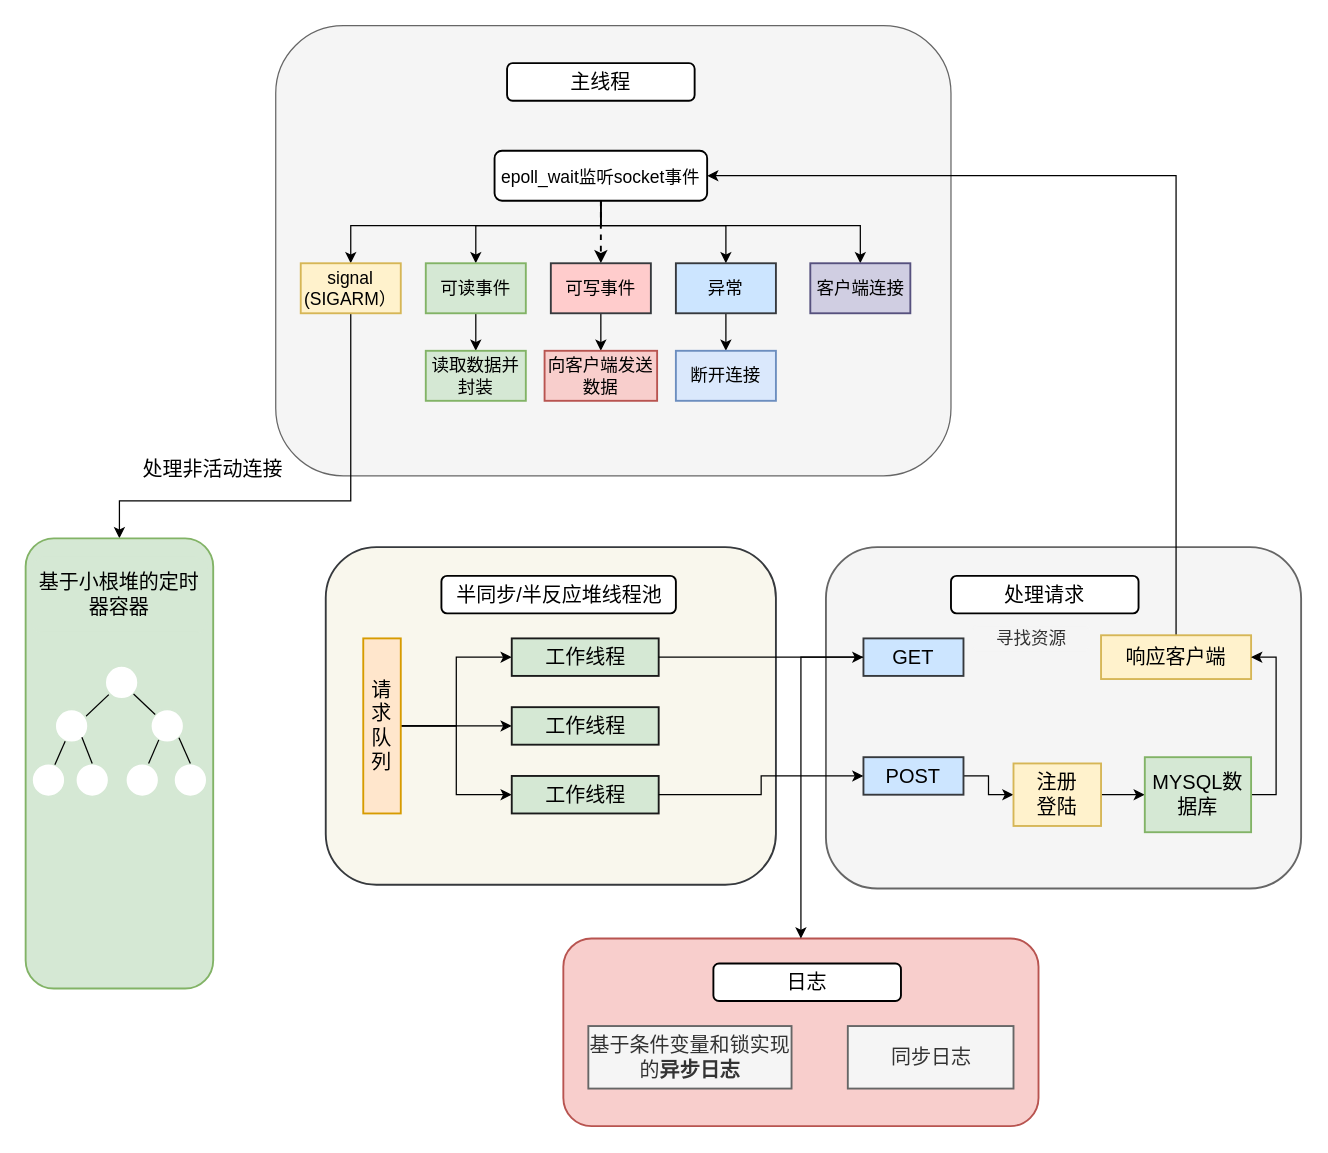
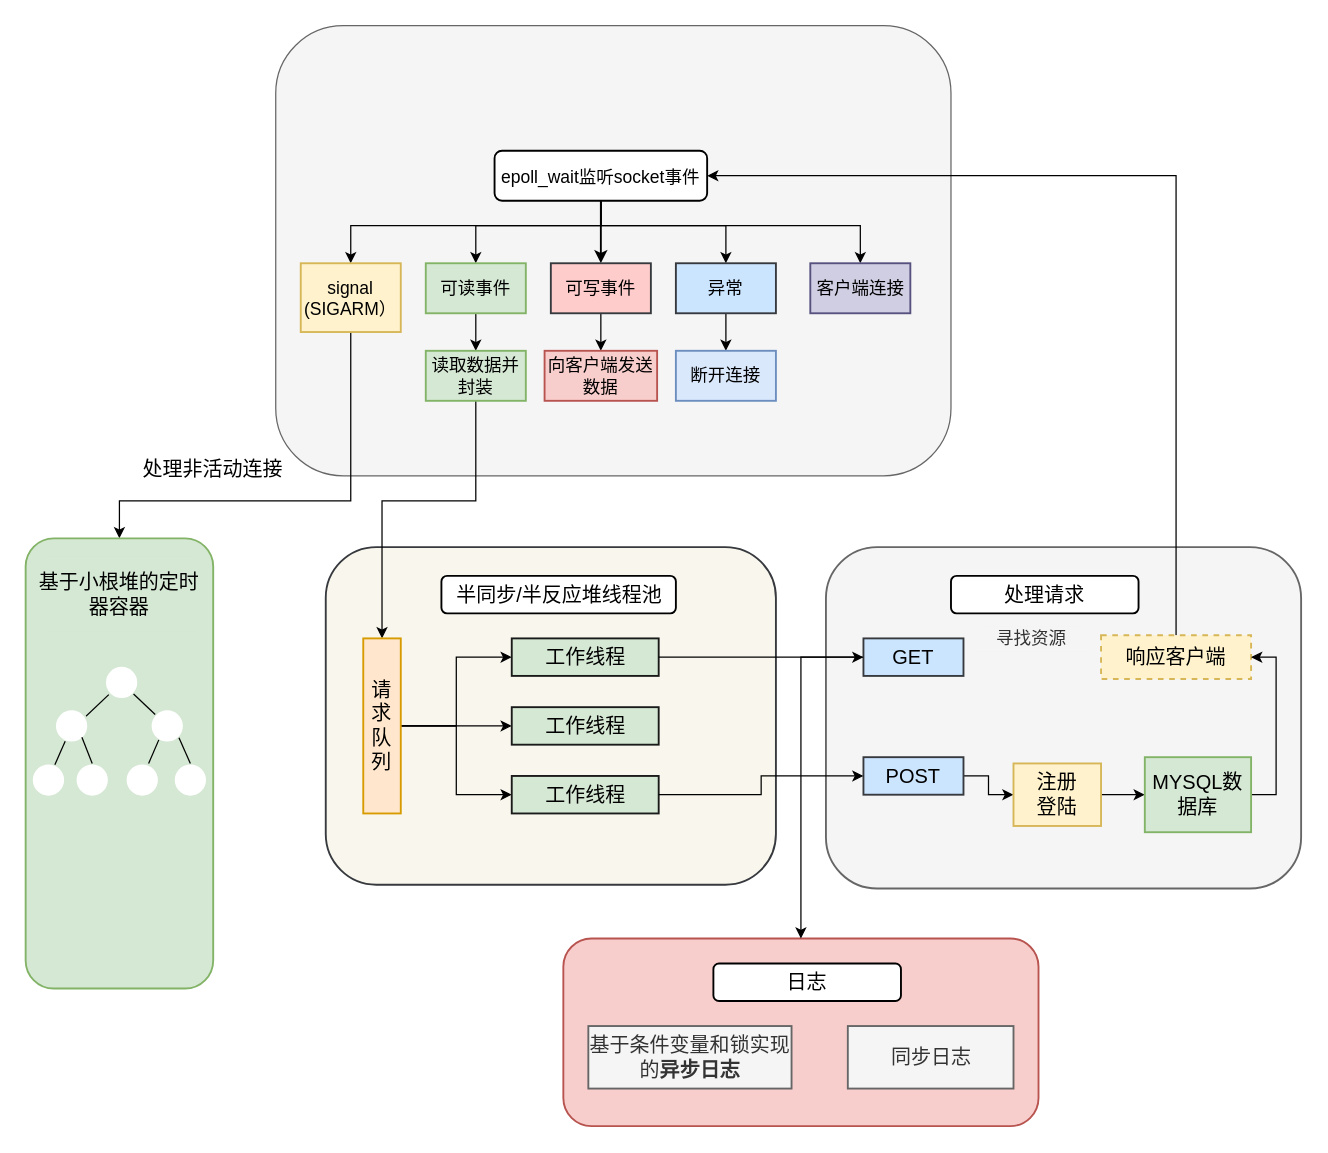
  <mxCell id="0" />
  <mxCell id="1" parent="0" />
  <mxCell id="2" value="" style="rounded=1;whiteSpace=wrap;html=1;shadow=0;fontSize=20;strokeColor=#b85450;strokeWidth=1.5;fillColor=#f8cecc;" vertex="1" parent="1"><mxGeometry x="450" y="750" width="380" height="150" as="geometry" /></mxCell>
  <mxCell id="3" value="" style="rounded=1;whiteSpace=wrap;html=1;shadow=0;fontSize=14;strokeWidth=1.5;fillColor=#f9f7ed;strokeColor=#36393d;" vertex="1" parent="1"><mxGeometry x="260" y="437" width="360" height="270" as="geometry" /></mxCell>
  <mxCell id="4" value="" style="rounded=1;whiteSpace=wrap;html=1;fillColor=#f5f5f5;strokeColor=#666666;strokeWidth=1;shadow=0;fontColor=#333333;" vertex="1" parent="1"><mxGeometry x="220" y="20" width="540" height="360" as="geometry" /></mxCell>
- <mxCell id="5" value="&lt;font style=&quot;font-size: 16px&quot;&gt;主线程&lt;/font&gt;" style="rounded=1;whiteSpace=wrap;html=1;shadow=0;strokeWidth=1.5;" vertex="1" parent="1"><mxGeometry x="405" y="50" width="150" height="30" as="geometry" /></mxCell>
  <mxCell id="6" style="edgeStyle=orthogonalEdgeStyle;rounded=0;orthogonalLoop=1;jettySize=auto;html=1;entryX=0.5;entryY=0;entryDx=0;entryDy=0;fontSize=16;strokeWidth=1;" edge="1" parent="1" source="11" target="13"><mxGeometry relative="1" as="geometry"><Array as="points"><mxPoint x="480" y="180" /><mxPoint x="280" y="180" /></Array></mxGeometry></mxCell>
  <mxCell id="7" style="edgeStyle=orthogonalEdgeStyle;rounded=0;orthogonalLoop=1;jettySize=auto;html=1;entryX=0.5;entryY=0;entryDx=0;entryDy=0;fontSize=16;strokeWidth=1;" edge="1" parent="1" source="11" target="15"><mxGeometry relative="1" as="geometry"><Array as="points"><mxPoint x="480" y="180" /><mxPoint x="380" y="180" /></Array></mxGeometry></mxCell>
- <mxCell id="8" style="edgeStyle=orthogonalEdgeStyle;rounded=0;orthogonalLoop=1;jettySize=auto;html=1;entryX=0.5;entryY=0;entryDx=0;entryDy=0;fontSize=16;strokeWidth=1.5;dashed=1;" edge="1" parent="1" source="11" target="17"><mxGeometry relative="1" as="geometry" /></mxCell>
+ <mxCell id="8" style="edgeStyle=orthogonalEdgeStyle;rounded=0;orthogonalLoop=1;jettySize=auto;html=1;entryX=0.5;entryY=0;entryDx=0;entryDy=0;fontSize=16;strokeWidth=1.5;" edge="1" parent="1" source="11" target="17"><mxGeometry relative="1" as="geometry" /></mxCell>
  <mxCell id="9" style="edgeStyle=orthogonalEdgeStyle;rounded=0;orthogonalLoop=1;jettySize=auto;html=1;entryX=0.5;entryY=0;entryDx=0;entryDy=0;fontSize=16;strokeWidth=1;" edge="1" parent="1" source="11" target="19"><mxGeometry relative="1" as="geometry"><Array as="points"><mxPoint x="480" y="180" /><mxPoint x="580" y="180" /></Array></mxGeometry></mxCell>
  <mxCell id="10" style="edgeStyle=orthogonalEdgeStyle;rounded=0;orthogonalLoop=1;jettySize=auto;html=1;entryX=0.5;entryY=0;entryDx=0;entryDy=0;fontSize=16;strokeWidth=1;" edge="1" parent="1" source="11" target="31"><mxGeometry relative="1" as="geometry"><Array as="points"><mxPoint x="480" y="180" /><mxPoint x="688" y="180" /></Array></mxGeometry></mxCell>
  <mxCell id="11" value="&lt;font style=&quot;font-size: 14px&quot;&gt;epoll_wait监听socket事件&lt;/font&gt;" style="rounded=1;whiteSpace=wrap;html=1;shadow=0;fontSize=16;strokeWidth=1.5;" vertex="1" parent="1"><mxGeometry x="395" y="120" width="170" height="40" as="geometry" /></mxCell>
  <mxCell id="12" style="edgeStyle=orthogonalEdgeStyle;rounded=0;orthogonalLoop=1;jettySize=auto;html=1;entryX=0.5;entryY=0;entryDx=0;entryDy=0;fontSize=16;strokeWidth=1;" edge="1" parent="1" source="13" target="52"><mxGeometry relative="1" as="geometry"><Array as="points"><mxPoint x="280" y="400" /><mxPoint x="95" y="400" /></Array></mxGeometry></mxCell>
- <mxCell id="13" value="signal&lt;br&gt;(SIGARM）" style="rounded=0;whiteSpace=wrap;html=1;shadow=0;fontSize=14;strokeWidth=1.5;fillColor=#fff2cc;strokeColor=#d6b656;" vertex="1" parent="1"><mxGeometry x="240" y="210" width="80" height="40" as="geometry" /></mxCell>
+ <mxCell id="13" value="signal&lt;br&gt;(SIGARM）" style="rounded=0;whiteSpace=wrap;html=1;shadow=0;fontSize=14;strokeWidth=1.5;fillColor=#fff2cc;strokeColor=#d6b656;" vertex="1" parent="1"><mxGeometry x="240" y="210" width="80" height="55" as="geometry" /></mxCell>
  <mxCell id="14" style="edgeStyle=orthogonalEdgeStyle;rounded=0;orthogonalLoop=1;jettySize=auto;html=1;entryX=0.5;entryY=0;entryDx=0;entryDy=0;fontSize=14;" edge="1" parent="1" source="15"><mxGeometry relative="1" as="geometry"><mxPoint x="380" y="280" as="targetPoint" /></mxGeometry></mxCell>
  <mxCell id="15" value="可读事件" style="rounded=0;whiteSpace=wrap;html=1;shadow=0;fontSize=14;strokeWidth=1.5;fillColor=#d5e8d4;strokeColor=#82b366;" vertex="1" parent="1"><mxGeometry x="340" y="210" width="80" height="40" as="geometry" /></mxCell>
  <mxCell id="16" style="edgeStyle=orthogonalEdgeStyle;rounded=0;orthogonalLoop=1;jettySize=auto;html=1;entryX=0.5;entryY=0;entryDx=0;entryDy=0;fontSize=16;strokeWidth=1;" edge="1" parent="1" source="17" target="50"><mxGeometry relative="1" as="geometry" /></mxCell>
  <mxCell id="17" value="可写事件" style="rounded=0;whiteSpace=wrap;html=1;shadow=0;fontSize=14;strokeWidth=1.5;fillColor=#ffcccc;strokeColor=#36393d;" vertex="1" parent="1"><mxGeometry x="440" y="210" width="80" height="40" as="geometry" /></mxCell>
  <mxCell id="18" style="edgeStyle=orthogonalEdgeStyle;rounded=0;orthogonalLoop=1;jettySize=auto;html=1;entryX=0.5;entryY=0;entryDx=0;entryDy=0;fontSize=16;strokeWidth=1;" edge="1" parent="1" source="19" target="51"><mxGeometry relative="1" as="geometry" /></mxCell>
  <mxCell id="19" value="异常" style="rounded=0;whiteSpace=wrap;html=1;shadow=0;fontSize=14;strokeWidth=1.5;fillColor=#cce5ff;strokeColor=#36393d;" vertex="1" parent="1"><mxGeometry x="540" y="210" width="80" height="40" as="geometry" /></mxCell>
+ <mxCell id="20" style="edgeStyle=orthogonalEdgeStyle;rounded=0;orthogonalLoop=1;jettySize=auto;html=1;entryX=0.5;entryY=0;entryDx=0;entryDy=0;fontSize=16;strokeWidth=1;" edge="1" parent="1" source="21" target="26"><mxGeometry relative="1" as="geometry"><Array as="points"><mxPoint x="380" y="400" /><mxPoint x="305" y="400" /></Array></mxGeometry></mxCell>
  <mxCell id="21" value="读取数据并封装" style="rounded=0;whiteSpace=wrap;html=1;shadow=0;fontSize=14;strokeWidth=1.5;fillColor=#d5e8d4;strokeColor=#82b366;" vertex="1" parent="1"><mxGeometry x="340" y="280" width="80" height="40" as="geometry" /></mxCell>
  <mxCell id="22" value="&lt;font style=&quot;font-size: 16px&quot;&gt;半同步/半反应堆线程池&lt;/font&gt;" style="rounded=1;whiteSpace=wrap;html=1;shadow=0;strokeWidth=1.5;" vertex="1" parent="1"><mxGeometry x="352.5" y="460" width="187.5" height="30" as="geometry" /></mxCell>
  <mxCell id="23" style="edgeStyle=orthogonalEdgeStyle;rounded=0;orthogonalLoop=1;jettySize=auto;html=1;entryX=0;entryY=0.5;entryDx=0;entryDy=0;fontSize=16;" edge="1" parent="1" source="26" target="27"><mxGeometry relative="1" as="geometry" /></mxCell>
  <mxCell id="24" style="edgeStyle=orthogonalEdgeStyle;rounded=0;orthogonalLoop=1;jettySize=auto;html=1;entryX=0;entryY=0.5;entryDx=0;entryDy=0;fontSize=16;" edge="1" parent="1" source="26" target="28"><mxGeometry relative="1" as="geometry" /></mxCell>
  <mxCell id="25" style="edgeStyle=orthogonalEdgeStyle;rounded=0;orthogonalLoop=1;jettySize=auto;html=1;entryX=0;entryY=0.5;entryDx=0;entryDy=0;fontSize=16;" edge="1" parent="1" source="26" target="29"><mxGeometry relative="1" as="geometry" /></mxCell>
  <mxCell id="26" value="&lt;font style=&quot;font-size: 16px&quot;&gt;请求队列&lt;/font&gt;" style="rounded=0;whiteSpace=wrap;html=1;shadow=0;fontSize=14;strokeWidth=1.5;fillColor=#ffe6cc;strokeColor=#d79b00;" vertex="1" parent="1"><mxGeometry x="290" y="510" width="30" height="140" as="geometry" /></mxCell>
  <mxCell id="27" value="工作线程" style="rounded=0;whiteSpace=wrap;html=1;shadow=0;fontSize=16;strokeWidth=1.5;fillColor=#d5e8d4;strokeColor=#1A1A1A;" vertex="1" parent="1"><mxGeometry x="408.75" y="510" width="117.5" height="30" as="geometry" /></mxCell>
  <mxCell id="28" value="工作线程" style="rounded=0;whiteSpace=wrap;html=1;shadow=0;fontSize=16;strokeWidth=1.5;fillColor=#d5e8d4;strokeColor=#1A1A1A;" vertex="1" parent="1"><mxGeometry x="408.75" y="565" width="117.5" height="30" as="geometry" /></mxCell>
  <mxCell id="29" value="工作线程" style="rounded=0;whiteSpace=wrap;html=1;shadow=0;fontSize=16;strokeWidth=1.5;fillColor=#d5e8d4;strokeColor=#1A1A1A;" vertex="1" parent="1"><mxGeometry x="408.75" y="620" width="117.5" height="30" as="geometry" /></mxCell>
  <mxCell id="30" value="" style="rounded=1;whiteSpace=wrap;html=1;shadow=0;fontSize=16;strokeWidth=1.5;fillColor=#f5f5f5;strokeColor=#666666;fontColor=#333333;" vertex="1" parent="1"><mxGeometry x="660" y="437" width="380" height="273" as="geometry" /></mxCell>
  <mxCell id="31" value="客户端连接" style="rounded=0;whiteSpace=wrap;html=1;shadow=0;fontSize=14;strokeWidth=1.5;fillColor=#d0cee2;strokeColor=#56517e;" vertex="1" parent="1"><mxGeometry x="647.5" y="210" width="80" height="40" as="geometry" /></mxCell>
  <mxCell id="32" value="&lt;font style=&quot;font-size: 16px&quot;&gt;处理请求&lt;/font&gt;" style="rounded=1;whiteSpace=wrap;html=1;shadow=0;strokeWidth=1.5;" vertex="1" parent="1"><mxGeometry x="760" y="460" width="150" height="30" as="geometry" /></mxCell>
  <mxCell id="33" style="edgeStyle=orthogonalEdgeStyle;rounded=0;orthogonalLoop=1;jettySize=auto;html=1;entryX=0.5;entryY=0;entryDx=0;entryDy=0;fontSize=16;strokeWidth=1;" edge="1" parent="1" source="34" target="2"><mxGeometry relative="1" as="geometry"><Array as="points"><mxPoint x="640" y="525" /></Array></mxGeometry></mxCell>
  <mxCell id="34" value="GET" style="rounded=0;whiteSpace=wrap;html=1;shadow=0;fontSize=16;strokeWidth=1.5;fillColor=#cce5ff;strokeColor=#36393d;" vertex="1" parent="1"><mxGeometry x="690" y="510" width="80" height="30" as="geometry" /></mxCell>
  <mxCell id="35" value="" style="edgeStyle=orthogonalEdgeStyle;rounded=0;orthogonalLoop=1;jettySize=auto;html=1;fontSize=14;strokeWidth=1;" edge="1" parent="1" source="36" target="41"><mxGeometry relative="1" as="geometry" /></mxCell>
  <mxCell id="36" value="POST" style="rounded=0;whiteSpace=wrap;html=1;shadow=0;fontSize=16;strokeWidth=1.5;fillColor=#cce5ff;strokeColor=#36393d;" vertex="1" parent="1"><mxGeometry x="690" y="605" width="80" height="30" as="geometry" /></mxCell>
  <mxCell id="37" style="edgeStyle=orthogonalEdgeStyle;rounded=0;orthogonalLoop=1;jettySize=auto;html=1;entryX=1;entryY=0.5;entryDx=0;entryDy=0;fontSize=14;strokeWidth=1;" edge="1" parent="1" source="38" target="11"><mxGeometry relative="1" as="geometry"><Array as="points"><mxPoint x="940" y="140" /></Array></mxGeometry></mxCell>
- <mxCell id="38" value="响应客户端" style="whiteSpace=wrap;html=1;fontSize=16;fillColor=#fff2cc;strokeColor=#d6b656;rounded=0;shadow=0;strokeWidth=1.5;" vertex="1" parent="1"><mxGeometry x="880" y="507.5" width="120" height="35" as="geometry" /></mxCell>
+ <mxCell id="38" value="响应客户端" style="whiteSpace=wrap;html=1;fontSize=16;fillColor=#fff2cc;strokeColor=#d6b656;rounded=0;shadow=0;strokeWidth=1.5;dashed=1;" vertex="1" parent="1"><mxGeometry x="880" y="507.5" width="120" height="35" as="geometry" /></mxCell>
  <mxCell id="39" value="&lt;font style=&quot;font-size: 14px&quot;&gt;寻找资源&lt;/font&gt;" style="rounded=1;whiteSpace=wrap;html=1;shadow=0;strokeWidth=1.5;strokeColor=#F5F5F5;fillColor=#f5f5f5;fontColor=#333333;" vertex="1" parent="1"><mxGeometry x="777.5" y="500" width="92.5" height="20" as="geometry" /></mxCell>
  <mxCell id="40" value="" style="edgeStyle=orthogonalEdgeStyle;rounded=0;orthogonalLoop=1;jettySize=auto;html=1;fontSize=14;strokeWidth=1;" edge="1" parent="1" source="41" target="43"><mxGeometry relative="1" as="geometry" /></mxCell>
  <mxCell id="41" value="注册&lt;br&gt;登陆" style="whiteSpace=wrap;html=1;fontSize=16;fillColor=#fff2cc;strokeColor=#d6b656;rounded=0;shadow=0;strokeWidth=1.5;" vertex="1" parent="1"><mxGeometry x="810" y="610" width="70" height="50" as="geometry" /></mxCell>
  <mxCell id="42" style="edgeStyle=orthogonalEdgeStyle;rounded=0;orthogonalLoop=1;jettySize=auto;html=1;entryX=1;entryY=0.5;entryDx=0;entryDy=0;fontSize=14;strokeWidth=1;exitX=1;exitY=0.5;exitDx=0;exitDy=0;" edge="1" parent="1" source="43" target="38"><mxGeometry relative="1" as="geometry" /></mxCell>
  <mxCell id="43" value="MYSQL数据库" style="whiteSpace=wrap;html=1;fontSize=16;fillColor=#d5e8d4;strokeColor=#82b366;rounded=0;shadow=0;strokeWidth=1.5;" vertex="1" parent="1"><mxGeometry x="915" y="605" width="85" height="60" as="geometry" /></mxCell>
  <mxCell id="44" style="edgeStyle=orthogonalEdgeStyle;rounded=0;orthogonalLoop=1;jettySize=auto;html=1;entryX=0;entryY=0.5;entryDx=0;entryDy=0;fontSize=14;strokeWidth=1;" edge="1" parent="1" source="27" target="34"><mxGeometry relative="1" as="geometry" /></mxCell>
  <mxCell id="45" style="edgeStyle=orthogonalEdgeStyle;rounded=0;orthogonalLoop=1;jettySize=auto;html=1;entryX=0;entryY=0.5;entryDx=0;entryDy=0;fontSize=14;strokeWidth=1;" edge="1" parent="1" source="29" target="36"><mxGeometry relative="1" as="geometry" /></mxCell>
  <mxCell id="46" value="&lt;font style=&quot;font-size: 16px&quot;&gt;基于条件变量和锁实现的&lt;b&gt;异步日志&lt;/b&gt;&lt;/font&gt;" style="rounded=0;whiteSpace=wrap;html=1;shadow=0;fontSize=14;strokeColor=#666666;strokeWidth=1.5;fillColor=#f5f5f5;fontColor=#333333;" vertex="1" parent="1"><mxGeometry x="470" y="820" width="162.5" height="50" as="geometry" /></mxCell>
  <mxCell id="47" value="&lt;font style=&quot;font-size: 16px&quot;&gt;同步日志&lt;/font&gt;" style="rounded=0;whiteSpace=wrap;html=1;shadow=0;fontSize=14;strokeWidth=1.5;fillColor=#f5f5f5;fontColor=#333333;strokeColor=#666666;" vertex="1" parent="1"><mxGeometry x="677.5" y="820" width="132.5" height="50" as="geometry" /></mxCell>
  <mxCell id="48" value="&lt;span style=&quot;font-size: 16px&quot;&gt;日志&lt;/span&gt;" style="rounded=1;whiteSpace=wrap;html=1;shadow=0;strokeWidth=1.5;" vertex="1" parent="1"><mxGeometry x="570" y="770" width="150" height="30" as="geometry" /></mxCell>
  <mxCell id="49" style="edgeStyle=orthogonalEdgeStyle;rounded=0;orthogonalLoop=1;jettySize=auto;html=1;exitX=0.5;exitY=1;exitDx=0;exitDy=0;fontSize=16;strokeWidth=1;" edge="1" parent="1" source="2" target="2"><mxGeometry relative="1" as="geometry" /></mxCell>
  <mxCell id="50" value="向客户端发送数据" style="rounded=0;whiteSpace=wrap;html=1;shadow=0;fontSize=14;strokeWidth=1.5;fillColor=#f8cecc;strokeColor=#b85450;" vertex="1" parent="1"><mxGeometry x="435" y="280" width="90" height="40" as="geometry" /></mxCell>
  <mxCell id="51" value="断开连接" style="rounded=0;whiteSpace=wrap;html=1;shadow=0;fontSize=14;strokeWidth=1.5;fillColor=#dae8fc;strokeColor=#6c8ebf;" vertex="1" parent="1"><mxGeometry x="540" y="280" width="80" height="40" as="geometry" /></mxCell>
  <mxCell id="52" value="" style="rounded=1;whiteSpace=wrap;html=1;shadow=0;fontSize=16;strokeColor=#82b366;strokeWidth=1.5;fillColor=#d5e8d4;" vertex="1" parent="1"><mxGeometry x="20" y="430" width="150" height="360" as="geometry" /></mxCell>
  <mxCell id="53" value="&lt;font style=&quot;font-size: 16px&quot;&gt;基于小根堆的定时器容器&lt;/font&gt;" style="rounded=1;whiteSpace=wrap;html=1;shadow=0;strokeWidth=1.5;fillColor=#d5e8d4;strokeColor=#D5E8D4;" vertex="1" parent="1"><mxGeometry x="25" y="445" width="140" height="60" as="geometry" /></mxCell>
  <mxCell id="54" value="" style="ellipse;whiteSpace=wrap;html=1;aspect=fixed;shadow=0;fontSize=16;strokeColor=#D5E8D4;strokeWidth=1.5;fillColor=#FFFFFF;gradientColor=none;" vertex="1" parent="1"><mxGeometry x="83.5" y="532" width="26.5" height="26.5" as="geometry" /></mxCell>
  <mxCell id="55" value="" style="ellipse;whiteSpace=wrap;html=1;aspect=fixed;shadow=0;fontSize=16;strokeColor=#D5E8D4;strokeWidth=1.5;fillColor=#FFFFFF;gradientColor=none;" vertex="1" parent="1"><mxGeometry x="120" y="566.75" width="26.5" height="26.5" as="geometry" /></mxCell>
  <mxCell id="56" value="" style="ellipse;whiteSpace=wrap;html=1;aspect=fixed;shadow=0;fontSize=16;strokeColor=#D5E8D4;strokeWidth=1.5;fillColor=#FFFFFF;gradientColor=none;" vertex="1" parent="1"><mxGeometry x="25" y="610" width="26.5" height="26.5" as="geometry" /></mxCell>
  <mxCell id="57" value="" style="ellipse;whiteSpace=wrap;html=1;aspect=fixed;shadow=0;fontSize=16;strokeColor=#D5E8D4;strokeWidth=1.5;fillColor=#FFFFFF;gradientColor=none;" vertex="1" parent="1"><mxGeometry x="60" y="610" width="26.5" height="26.5" as="geometry" /></mxCell>
  <mxCell id="58" value="" style="ellipse;whiteSpace=wrap;html=1;aspect=fixed;shadow=0;fontSize=16;strokeColor=#D5E8D4;strokeWidth=1.5;fillColor=#FFFFFF;gradientColor=none;" vertex="1" parent="1"><mxGeometry x="100" y="610" width="26.5" height="26.5" as="geometry" /></mxCell>
  <mxCell id="59" value="" style="ellipse;whiteSpace=wrap;html=1;aspect=fixed;shadow=0;fontSize=16;strokeColor=#D5E8D4;strokeWidth=1.5;fillColor=#FFFFFF;gradientColor=none;" vertex="1" parent="1"><mxGeometry x="100" y="610" width="26.5" height="26.5" as="geometry" /></mxCell>
  <mxCell id="60" value="" style="ellipse;whiteSpace=wrap;html=1;aspect=fixed;shadow=0;fontSize=16;strokeColor=#D5E8D4;strokeWidth=1.5;fillColor=#FFFFFF;gradientColor=none;" vertex="1" parent="1"><mxGeometry x="138.5" y="610" width="26.5" height="26.5" as="geometry" /></mxCell>
  <mxCell id="61" value="" style="endArrow=none;html=1;rounded=0;fontSize=16;strokeWidth=1;" edge="1" parent="1"><mxGeometry width="50" height="50" relative="1" as="geometry"><mxPoint x="60" y="580" as="sourcePoint" /><mxPoint x="86.5" y="555" as="targetPoint" /></mxGeometry></mxCell>
  <mxCell id="62" value="" style="endArrow=none;html=1;rounded=0;fontSize=16;strokeWidth=1;" edge="1" parent="1" source="54" target="55"><mxGeometry width="50" height="50" relative="1" as="geometry"><mxPoint x="112" y="557.75" as="sourcePoint" /><mxPoint x="138.5" y="532.75" as="targetPoint" /></mxGeometry></mxCell>
  <mxCell id="63" value="" style="ellipse;whiteSpace=wrap;html=1;aspect=fixed;shadow=0;fontSize=16;strokeColor=#D5E8D4;strokeWidth=1.5;fillColor=#FFFFFF;gradientColor=none;direction=south;" vertex="1" parent="1"><mxGeometry x="43.5" y="566.75" width="26.5" height="26.5" as="geometry" /></mxCell>
  <mxCell id="64" value="" style="endArrow=none;html=1;rounded=0;fontSize=16;strokeWidth=1;" edge="1" parent="1" source="56" target="63"><mxGeometry width="50" height="50" relative="1" as="geometry"><mxPoint x="33.5" y="605" as="sourcePoint" /><mxPoint x="60" y="580" as="targetPoint" /></mxGeometry></mxCell>
  <mxCell id="65" value="" style="endArrow=none;html=1;rounded=0;fontSize=16;strokeWidth=1;" edge="1" parent="1"><mxGeometry width="50" height="50" relative="1" as="geometry"><mxPoint x="118.33" y="609.999" as="sourcePoint" /><mxPoint x="126.505" y="591.155" as="targetPoint" /></mxGeometry></mxCell>
  <mxCell id="66" value="" style="endArrow=none;html=1;rounded=0;fontSize=16;strokeWidth=1;entryX=0.5;entryY=0;entryDx=0;entryDy=0;" edge="1" parent="1" target="57"><mxGeometry width="50" height="50" relative="1" as="geometry"><mxPoint x="65" y="589" as="sourcePoint" /><mxPoint x="81.913" y="605.004" as="targetPoint" /></mxGeometry></mxCell>
  <mxCell id="67" value="" style="endArrow=none;html=1;rounded=0;fontSize=16;strokeWidth=1;entryX=0.5;entryY=0;entryDx=0;entryDy=0;exitX=1;exitY=1;exitDx=0;exitDy=0;" edge="1" parent="1" source="55" target="60"><mxGeometry width="50" height="50" relative="1" as="geometry"><mxPoint x="138.501" y="588.542" as="sourcePoint" /><mxPoint x="147.16" y="610" as="targetPoint" /></mxGeometry></mxCell>
  <mxCell id="68" value="处理非活动连接" style="rounded=0;whiteSpace=wrap;html=1;shadow=0;fontSize=16;strokeColor=#FFFFFF;strokeWidth=1.5;fillColor=#FFFFFF;gradientColor=none;" vertex="1" parent="1"><mxGeometry x="110" y="360" width="120" height="30" as="geometry" /></mxCell>
